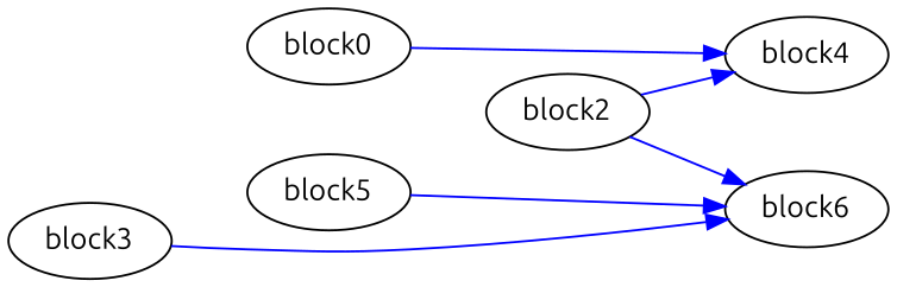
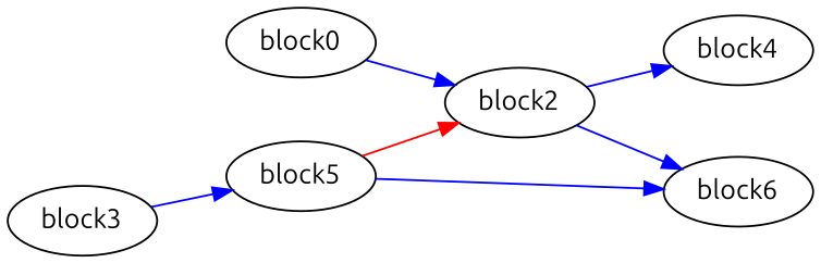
  digraph {
    fontname=Ubuntu
    rankdir=LR
    splines=spline
    node [fontname=Ubuntu]
    edge [color=blue fontname=Ubuntu freq=10]
    n1 [label=block0]
    block2
    block4
    block6
    block3
    block5
-   n1 -> block4
+   n1 -> block2
    block2 -> block4 [freq=5]
    block2 -> block6 [freq=75]
-   block3 -> block6 [freq=75]
+   block3 -> block5 [freq=75]
+   block5 -> block2 [color=red freq=70]
    block5 -> block6
  }
